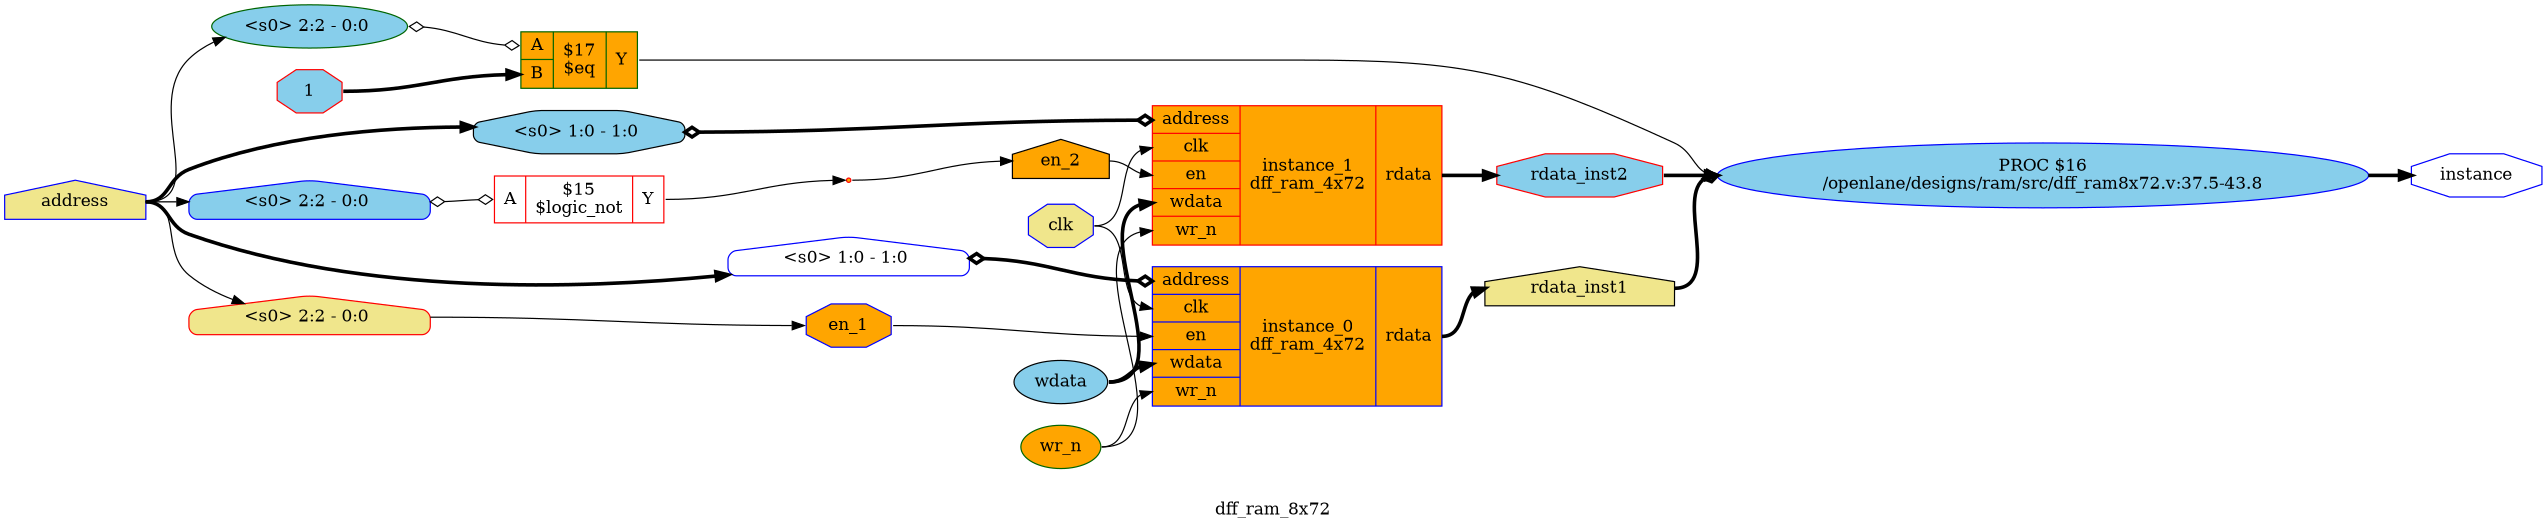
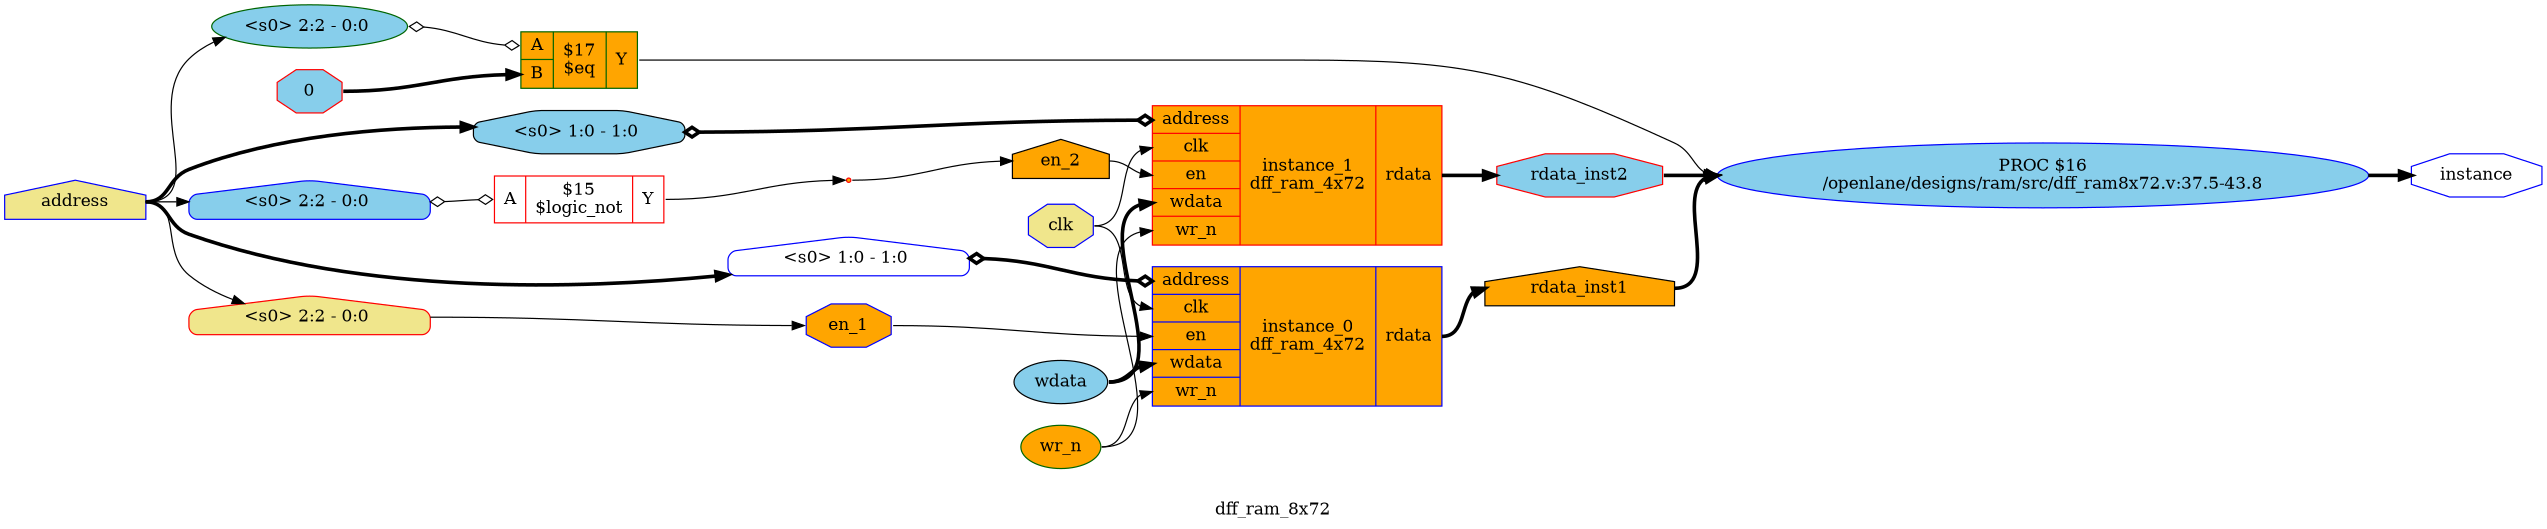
  digraph {
    label=dff_ram_8x72
    rankdir=LR
    remincross=true
    node [color=blue fillcolor=orange fontcolor=black shape=house style=filled]
    edge [color=black fontcolor=black headport=w tailport=e]
    n1 [color=black label=en_2]
    n2 [color=red label="{{<p11> address|<p13> clk|<p18> en|<p10> wdata|<p12> wr_n}|instance_1\ndff_ram_4x72|{<p9> rdata}}" shape=record fontcolor=""]
    n3 [color=red fillcolor=skyblue label=rdata_inst2 shape=octagon]
    n4 [label=en_1 shape=octagon]
    n5 [label="{{<p11> address|<p13> clk|<p18> en|<p10> wdata|<p12> wr_n}|instance_0\ndff_ram_4x72|{<p9> rdata}}" shape=record fontcolor=""]
-   n6 [color=black fillcolor=khaki label=rdata_inst1]
+   n6 [color=black label=rdata_inst1]
    n7 [fillcolor=skyblue label="PROC $16\n/openlane/designs/ram/src/dff_ram8x72.v:37.5-43.8" shape=ellipse style="rounded,filled" fontcolor=""]
    n8 [fillcolor=white label=instance shape=octagon]
    n9 [color=black fillcolor=skyblue label=wdata shape=ellipse]
    n10 [fillcolor=khaki label=address]
    n11 [color=darkgreen fillcolor=skyblue label="<s0> 2:2 - 0:0 " shape=ellipse style="rounded,filled"]
    n12 [color=black fillcolor=skyblue label="<s0> 1:0 - 1:0 " shape=octagon style="rounded,filled"]
    n13 [fillcolor=white label="<s0> 1:0 - 1:0 " style="rounded,filled"]
    n14 [fillcolor=skyblue label="<s0> 2:2 - 0:0 " style="rounded,filled"]
    n15 [color=red fillcolor=khaki label="<s0> 2:2 - 0:0 " style="rounded,filled"]
    n16 [color=darkgreen label="{{<p14> A|<p15> B}|$17\n$eq|{<p16> Y}}" shape=record fontcolor=""]
    n17 [color=red fillcolor=white label="{{<p14> A}|$15\n$logic_not|{<p16> Y}}" shape=record fontcolor=""]
    n18 [color=darkgreen label=wr_n shape=ellipse]
    n19 [fillcolor=khaki label=clk shape=octagon]
-   n20 [color=red fillcolor=skyblue label=1 shape=octagon fontcolor=""]
+   n20 [color=red fillcolor=skyblue label=0 shape=octagon fontcolor=""]
    x7 [color=red shape=point fontcolor=""]
    n1 -> n2 [headport="p18:w"]
    n2 -> n3 [style="setlinewidth(3)" tailport="p9:e"]
    n3 -> n7 [style="setlinewidth(3)"]
    n4 -> n5 [headport="p18:w"]
    n5 -> n6 [style="setlinewidth(3)" tailport="p9:e"]
-   n6 -> n7 [style="setlinewidth(3)" arrowhead=odiamond]
+   n6 -> n7 [style="setlinewidth(3)"]
    n7 -> n8 [style="setlinewidth(3)"]
    n9 -> n2 [headport="p10:w" style="setlinewidth(3)"]
    n9 -> n5 [headport="p10:w" style="setlinewidth(3)"]
    n10 -> n11 [headport="s0:w"]
    n10 -> n12 [headport="s0:w" style="setlinewidth(3)"]
    n10 -> n13 [headport="s0:w" style="setlinewidth(3)"]
    n10 -> n14 [headport="s0:w"]
    n10 -> n15 [headport="s0:w"]
    n11 -> n16 [arrowhead=odiamond arrowtail=odiamond dir=both headport="p14:w"]
    n12 -> n2 [arrowhead=odiamond arrowtail=odiamond dir=both headport="p11:w" style="setlinewidth(3)"]
    n13 -> n5 [arrowhead=odiamond arrowtail=odiamond dir=both headport="p11:w" style="setlinewidth(3)"]
    n14 -> n17 [arrowhead=odiamond arrowtail=odiamond dir=both headport="p14:w"]
    n15 -> n4
    n16 -> n7 [tailport="p16:e"]
    n17 -> x7 [tailport="p16:e"]
    n18 -> n2 [headport="p12:w"]
    n18 -> n5 [headport="p12:w"]
    n19 -> n2 [headport="p13:w"]
    n19 -> n5 [headport="p13:w"]
    n20 -> n16 [headport="p15:w" style="setlinewidth(3)"]
    x7 -> n1
  }
